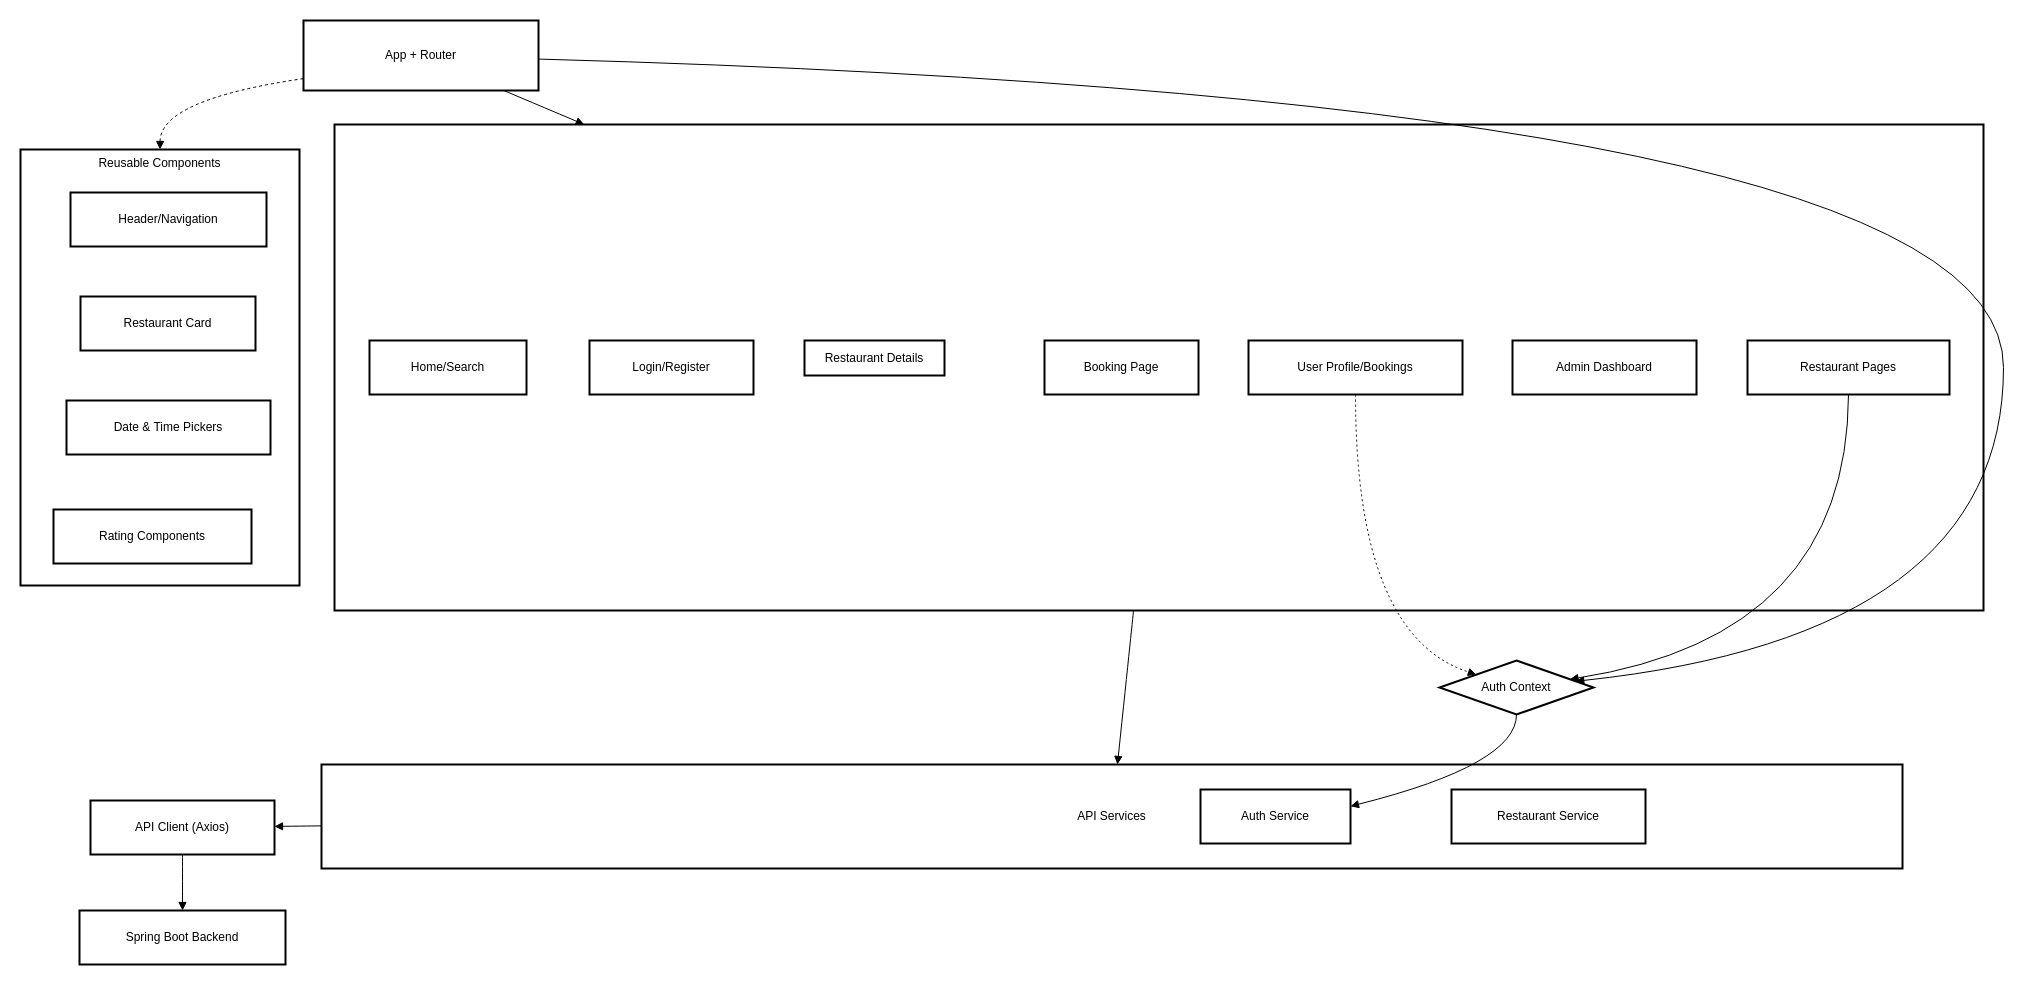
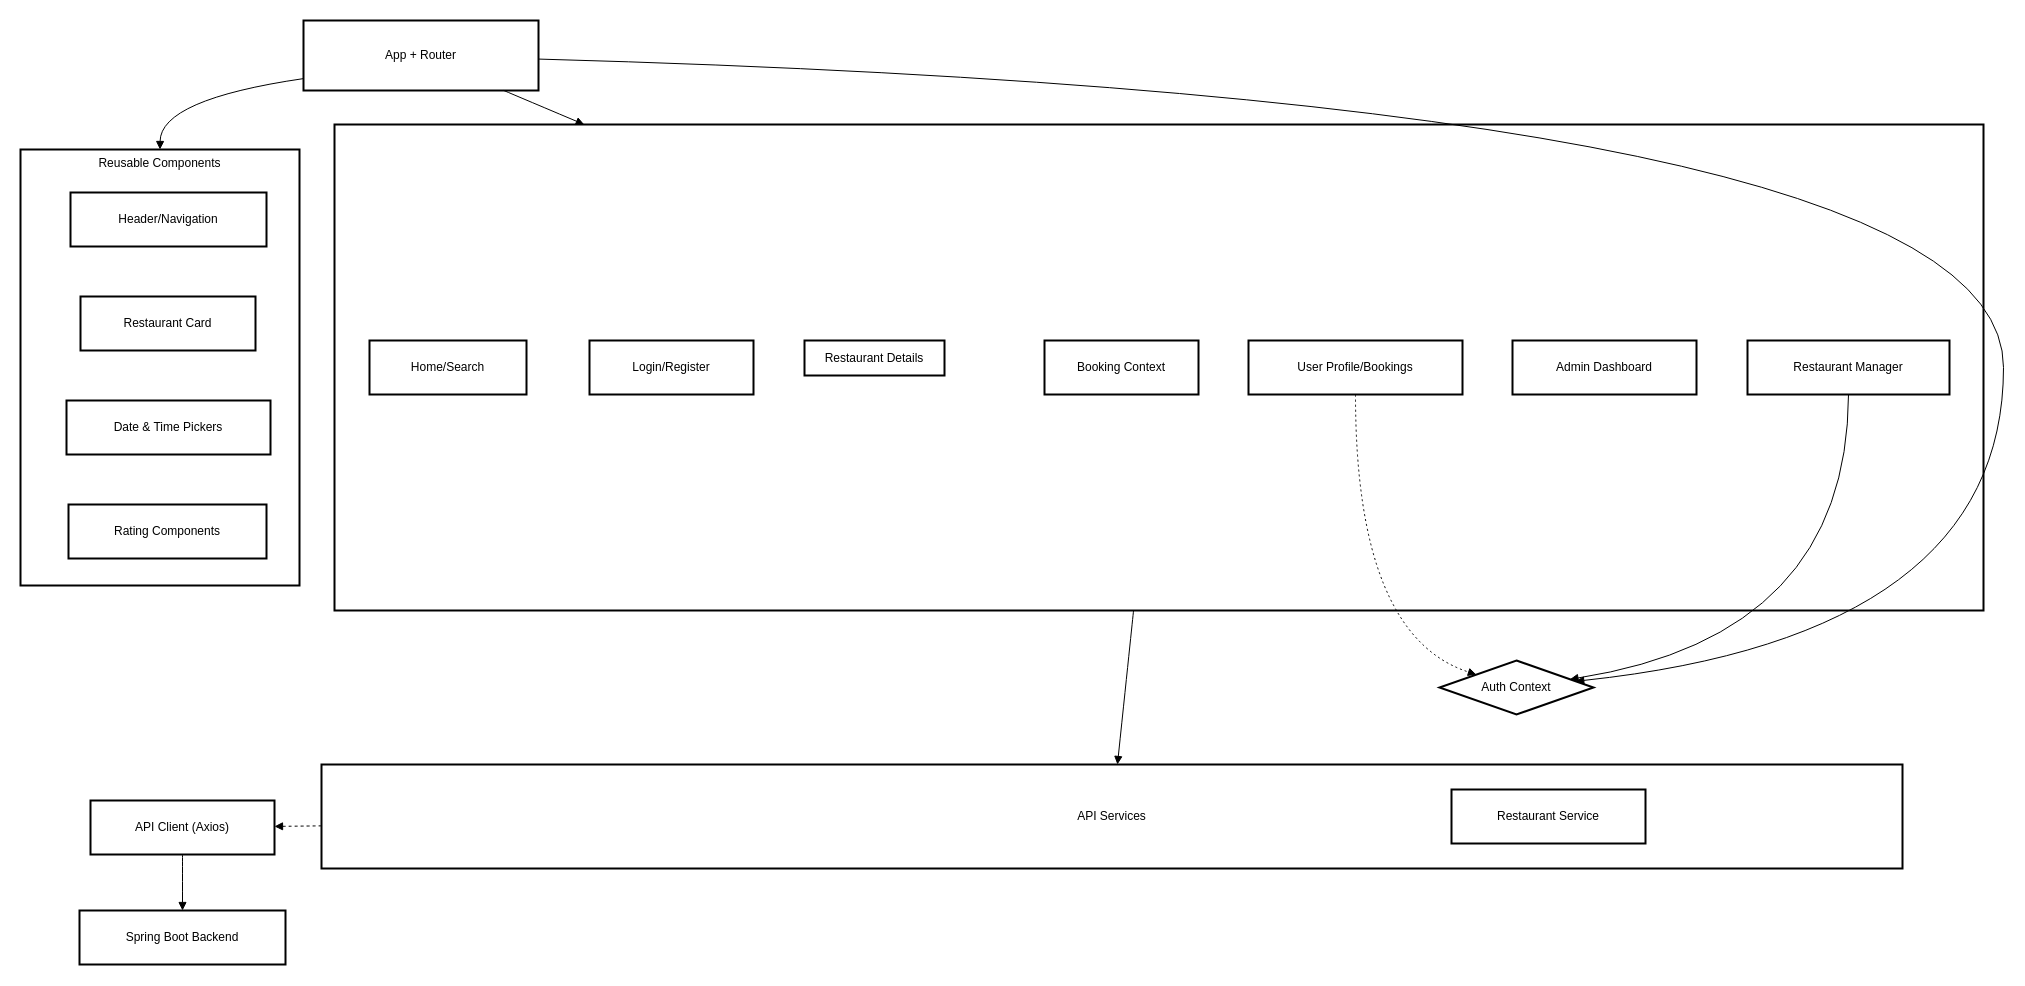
  <mxCell id="0" />
  <mxCell id="1" parent="0" />
  <mxCell id="2" value="API Services" style="whiteSpace=wrap;strokeWidth=2;" vertex="1" parent="1"><mxGeometry x="321" y="764" width="1581" height="104" as="geometry" /></mxCell>
  <mxCell id="3" value="Reusable Components" style="whiteSpace=wrap;strokeWidth=2;verticalAlign=top;" vertex="1" parent="1"><mxGeometry x="20" y="149" width="279" height="436" as="geometry" /></mxCell>
  <mxCell id="4" value="Header/Navigation" style="whiteSpace=wrap;strokeWidth=2;" vertex="1" parent="3"><mxGeometry x="50" y="43" width="196" height="54" as="geometry" /></mxCell>
  <mxCell id="5" value="Restaurant Card" style="whiteSpace=wrap;strokeWidth=2;" vertex="1" parent="3"><mxGeometry x="60" y="147" width="175" height="54" as="geometry" /></mxCell>
  <mxCell id="6" value="Date &amp; Time Pickers" style="whiteSpace=wrap;strokeWidth=2;" vertex="1" parent="3"><mxGeometry x="46" y="251" width="204" height="54" as="geometry" /></mxCell>
- <mxCell id="7" value="Rating Components" style="whiteSpace=wrap;strokeWidth=2;" vertex="1" parent="3"><mxGeometry x="33" y="360" width="198" height="54" as="geometry" /></mxCell>
+ <mxCell id="7" value="Rating Components" style="whiteSpace=wrap;strokeWidth=2;" vertex="1" parent="3"><mxGeometry x="48" y="355" width="198" height="54" as="geometry" /></mxCell>
  <mxCell id="8" value="Main Pages" style="whiteSpace=wrap;strokeWidth=2;" vertex="1" parent="1"><mxGeometry x="334" y="124" width="1649" height="486" as="geometry" /></mxCell>
  <mxCell id="9" value="App + Router" style="whiteSpace=wrap;strokeWidth=2;" vertex="1" parent="1"><mxGeometry x="303" y="20" width="235" height="70" as="geometry" /></mxCell>
  <mxCell id="10" value="Auth Context" style="rhombus;whiteSpace=wrap;strokeWidth=2;" vertex="1" parent="1"><mxGeometry x="1439" y="660" width="154" height="54" as="geometry" /></mxCell>
  <mxCell id="11" value="Home/Search" style="whiteSpace=wrap;strokeWidth=2;" vertex="1" parent="1"><mxGeometry x="369" y="340" width="157" height="54" as="geometry" /></mxCell>
  <mxCell id="12" value="Login/Register" style="whiteSpace=wrap;strokeWidth=2;" vertex="1" parent="1"><mxGeometry x="589" y="340" width="164" height="54" as="geometry" /></mxCell>
  <mxCell id="13" value="Restaurant Details" style="whiteSpace=wrap;strokeWidth=2;" vertex="1" parent="1"><mxGeometry x="804" y="340" width="140" height="35" as="geometry" /></mxCell>
- <mxCell id="14" value="Booking Page" style="whiteSpace=wrap;strokeWidth=2;" vertex="1" parent="1"><mxGeometry x="1044" y="340" width="154" height="54" as="geometry" /></mxCell>
+ <mxCell id="14" value="Booking Context" style="whiteSpace=wrap;strokeWidth=2;" vertex="1" parent="1"><mxGeometry x="1044" y="340" width="154" height="54" as="geometry" /></mxCell>
  <mxCell id="15" value="User Profile/Bookings" style="whiteSpace=wrap;strokeWidth=2;" vertex="1" parent="1"><mxGeometry x="1248" y="340" width="214" height="54" as="geometry" /></mxCell>
  <mxCell id="16" value="Admin Dashboard" style="whiteSpace=wrap;strokeWidth=2;" vertex="1" parent="1"><mxGeometry x="1512" y="340" width="184" height="54" as="geometry" /></mxCell>
- <mxCell id="17" value="Restaurant Pages" style="whiteSpace=wrap;strokeWidth=2;" vertex="1" parent="1"><mxGeometry x="1747" y="340" width="202" height="54" as="geometry" /></mxCell>
+ <mxCell id="17" value="Restaurant Manager" style="whiteSpace=wrap;strokeWidth=2;" vertex="1" parent="1"><mxGeometry x="1747" y="340" width="202" height="54" as="geometry" /></mxCell>
  <mxCell id="18" value="API Client (Axios)" style="whiteSpace=wrap;strokeWidth=2;" vertex="1" parent="1"><mxGeometry x="90" y="800" width="184" height="54" as="geometry" /></mxCell>
- <mxCell id="19" value="Auth Service" style="whiteSpace=wrap;strokeWidth=2;" vertex="1" parent="1"><mxGeometry x="1200" y="789" width="150" height="54" as="geometry" /></mxCell>
  <mxCell id="20" value="Restaurant Service" style="whiteSpace=wrap;strokeWidth=2;" vertex="1" parent="1"><mxGeometry x="1451" y="789" width="194" height="54" as="geometry" /></mxCell>
  <mxCell id="21" value="Spring Boot Backend" style="whiteSpace=wrap;strokeWidth=2;" vertex="1" parent="1"><mxGeometry x="79" y="910" width="206" height="54" as="geometry" /></mxCell>
  <mxCell id="22" value="" style="curved=1;startArrow=none;endArrow=block;exitX=0.99;exitY=0.55;entryX=1;entryY=0.35;rounded=0;" edge="1" parent="1" source="9" target="10"><mxGeometry relative="1" as="geometry"><Array as="points"><mxPoint x="2003" y="99" /><mxPoint x="2003" y="635" /></Array></mxGeometry></mxCell>
  <mxCell id="23" value="" style="curved=1;startArrow=none;endArrow=block;exitX=0.5;exitY=1;entryX=0.5;entryY=0;rounded=0;" edge="1" parent="1" source="18" target="21"><mxGeometry relative="1" as="geometry"><Array as="points" /></mxGeometry></mxCell>
- <mxCell id="24" value="" style="curved=1;startArrow=none;endArrow=block;exitX=0.5;exitY=1;entryX=1;entryY=0.31;rounded=0;" edge="1" parent="1" source="10" target="19"><mxGeometry relative="1" as="geometry"><Array as="points"><mxPoint x="1516" y="764" /></Array></mxGeometry></mxCell>
  <mxCell id="25" value="" style="curved=1;dashed=1;dashPattern=2 3;startArrow=none;endArrow=block;exitX=0.5;exitY=1;entryX=0;entryY=0.04;rounded=0;" edge="1" parent="1" source="15" target="10"><mxGeometry relative="1" as="geometry"><Array as="points"><mxPoint x="1355" y="635" /></Array></mxGeometry></mxCell>
  <mxCell id="26" value="" style="curved=1;dashed=0;dashPattern=2 3;startArrow=none;endArrow=block;exitX=0.5;exitY=1;entryX=1;entryY=0.28;rounded=0;" edge="1" parent="1" source="17" target="10"><mxGeometry relative="1" as="geometry"><Array as="points"><mxPoint x="1847" y="635" /></Array></mxGeometry></mxCell>
  <mxCell id="27" value="" style="curved=1;startArrow=none;endArrow=block;rounded=0;" edge="1" parent="1" source="9" target="8"><mxGeometry relative="1" as="geometry"><Array as="points" /></mxGeometry></mxCell>
- <mxCell id="28" value="" style="curved=1;startArrow=none;endArrow=block;exitX=0;exitY=0.83;entryX=0.5;entryY=0;rounded=0;dashed=1;" edge="1" parent="1" source="9" target="3"><mxGeometry relative="1" as="geometry"><Array as="points"><mxPoint x="160" y="99" /></Array></mxGeometry></mxCell>
+ <mxCell id="28" value="" style="curved=1;startArrow=none;endArrow=block;exitX=0;exitY=0.83;entryX=0.5;entryY=0;rounded=0;" edge="1" parent="1" source="9" target="3"><mxGeometry relative="1" as="geometry"><Array as="points"><mxPoint x="160" y="99" /></Array></mxGeometry></mxCell>
  <mxCell id="29" value="" style="curved=1;startArrow=none;endArrow=block;rounded=0;" edge="1" parent="1" source="8" target="2"><mxGeometry relative="1" as="geometry"><Array as="points" /></mxGeometry></mxCell>
- <mxCell id="30" value="" style="curved=1;startArrow=none;endArrow=block;rounded=0;" edge="1" parent="1" source="2" target="18"><mxGeometry relative="1" as="geometry"><Array as="points" /></mxGeometry></mxCell>
+ <mxCell id="30" value="" style="curved=1;startArrow=none;endArrow=block;rounded=0;dashed=1;" edge="1" parent="1" source="2" target="18"><mxGeometry relative="1" as="geometry"><Array as="points" /></mxGeometry></mxCell>
